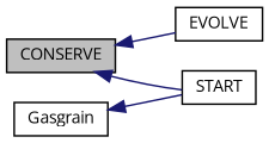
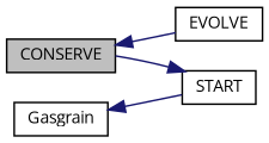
  digraph {
    fontname="Open Sans"
    rankdir=LR
    node [color=black fillcolor=white fontname="Open Sans" fontsize=10 shape=record style=filled]
    edge [color=midnightblue dir=back fontname="Open Sans" fontsize=10 labelfontname=Helvetica labelfontsize=10 style=solid]
    n1 [fillcolor=grey75 fontcolor=black height=0.2 label=CONSERVE width=0.4]
    n2 [height=0.2 label=EVOLVE width=0.4]
    n3 [height=0.2 label=START width=0.4]
    n4 [height=0.2 label=Gasgrain width=0.4]
    n1 -> n2
-   n1 -> n3
+   n3 -> n1
    n4 -> n3
  }
